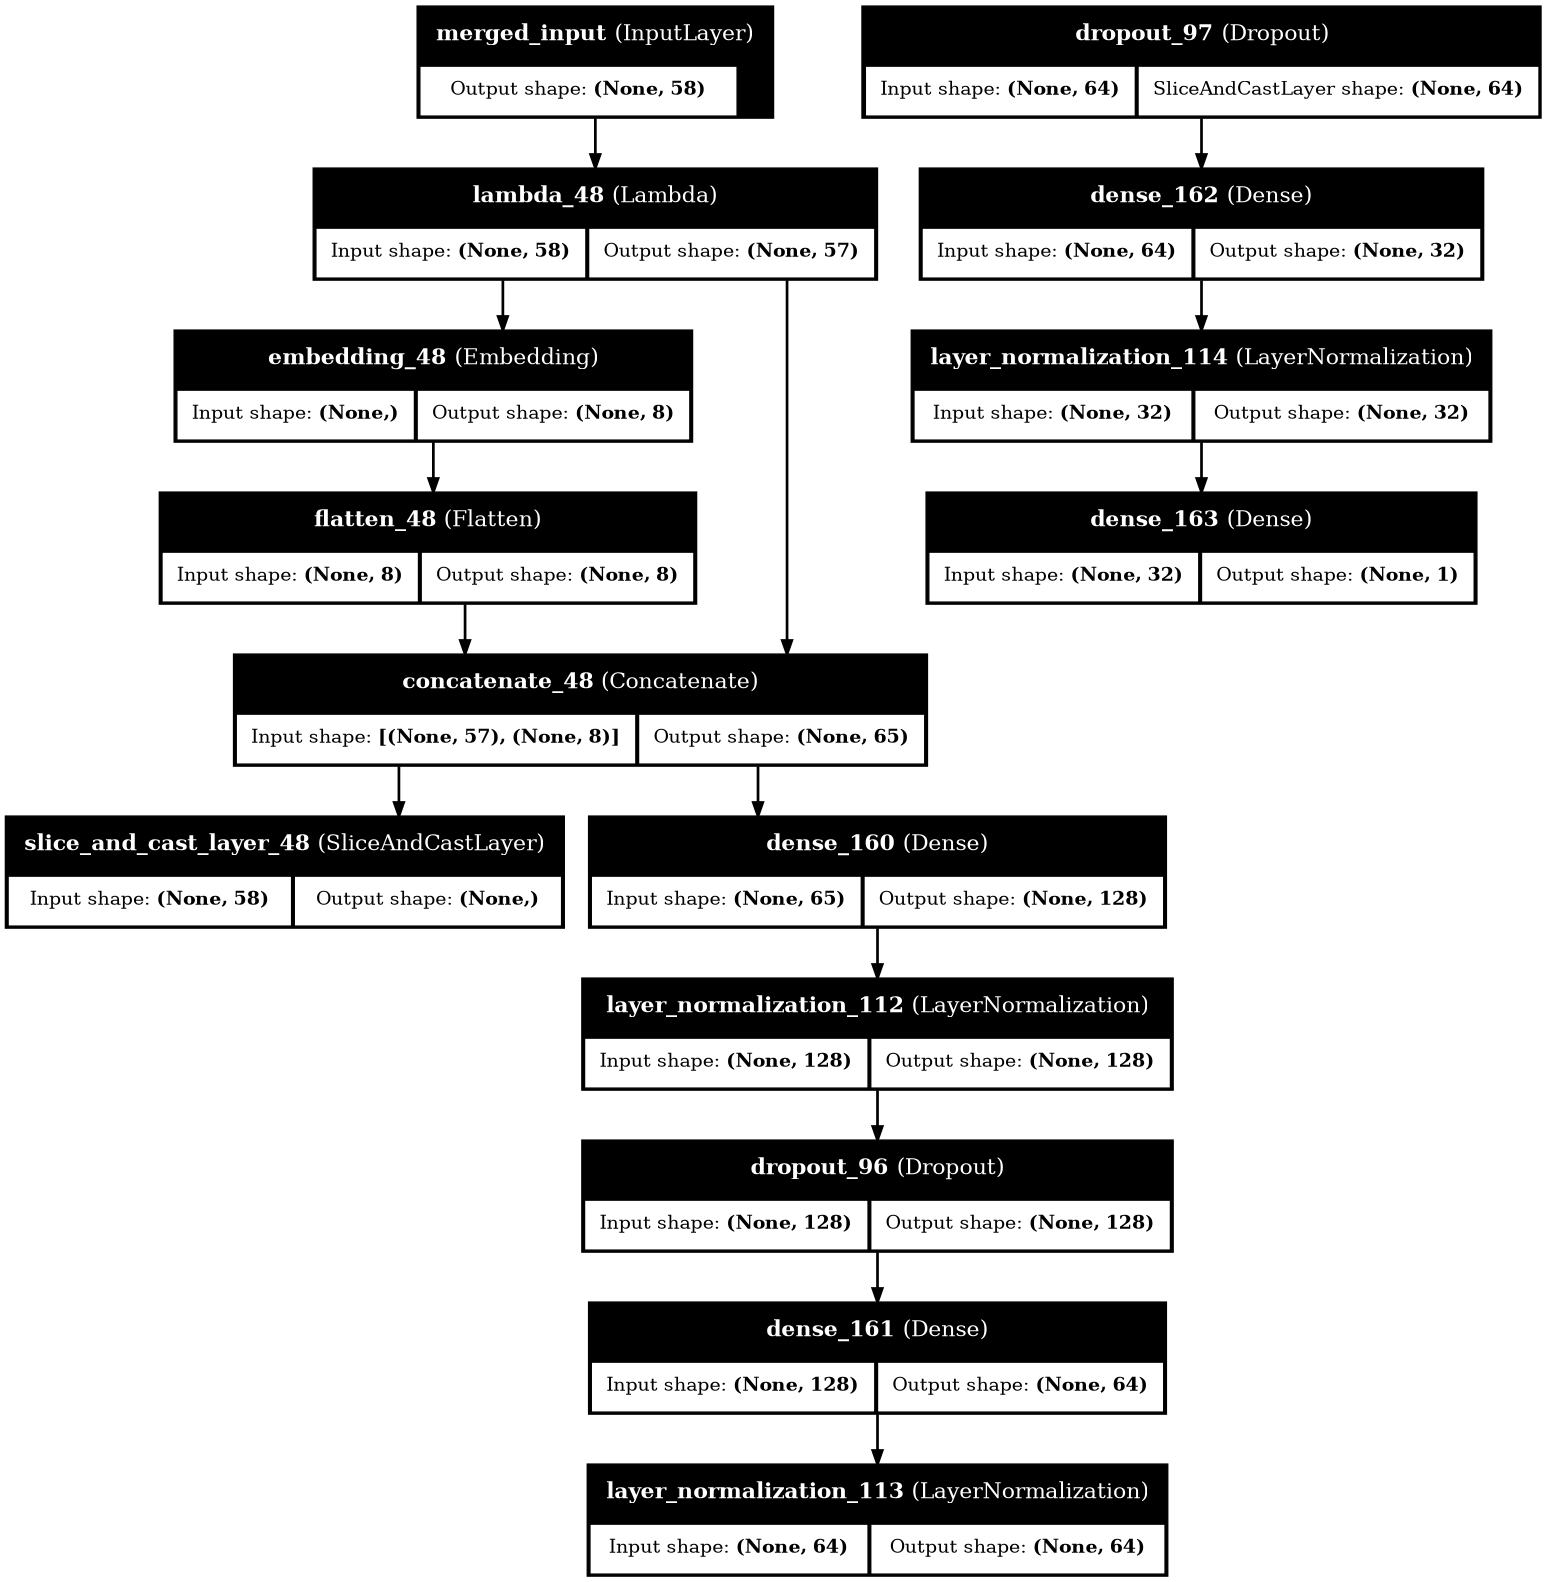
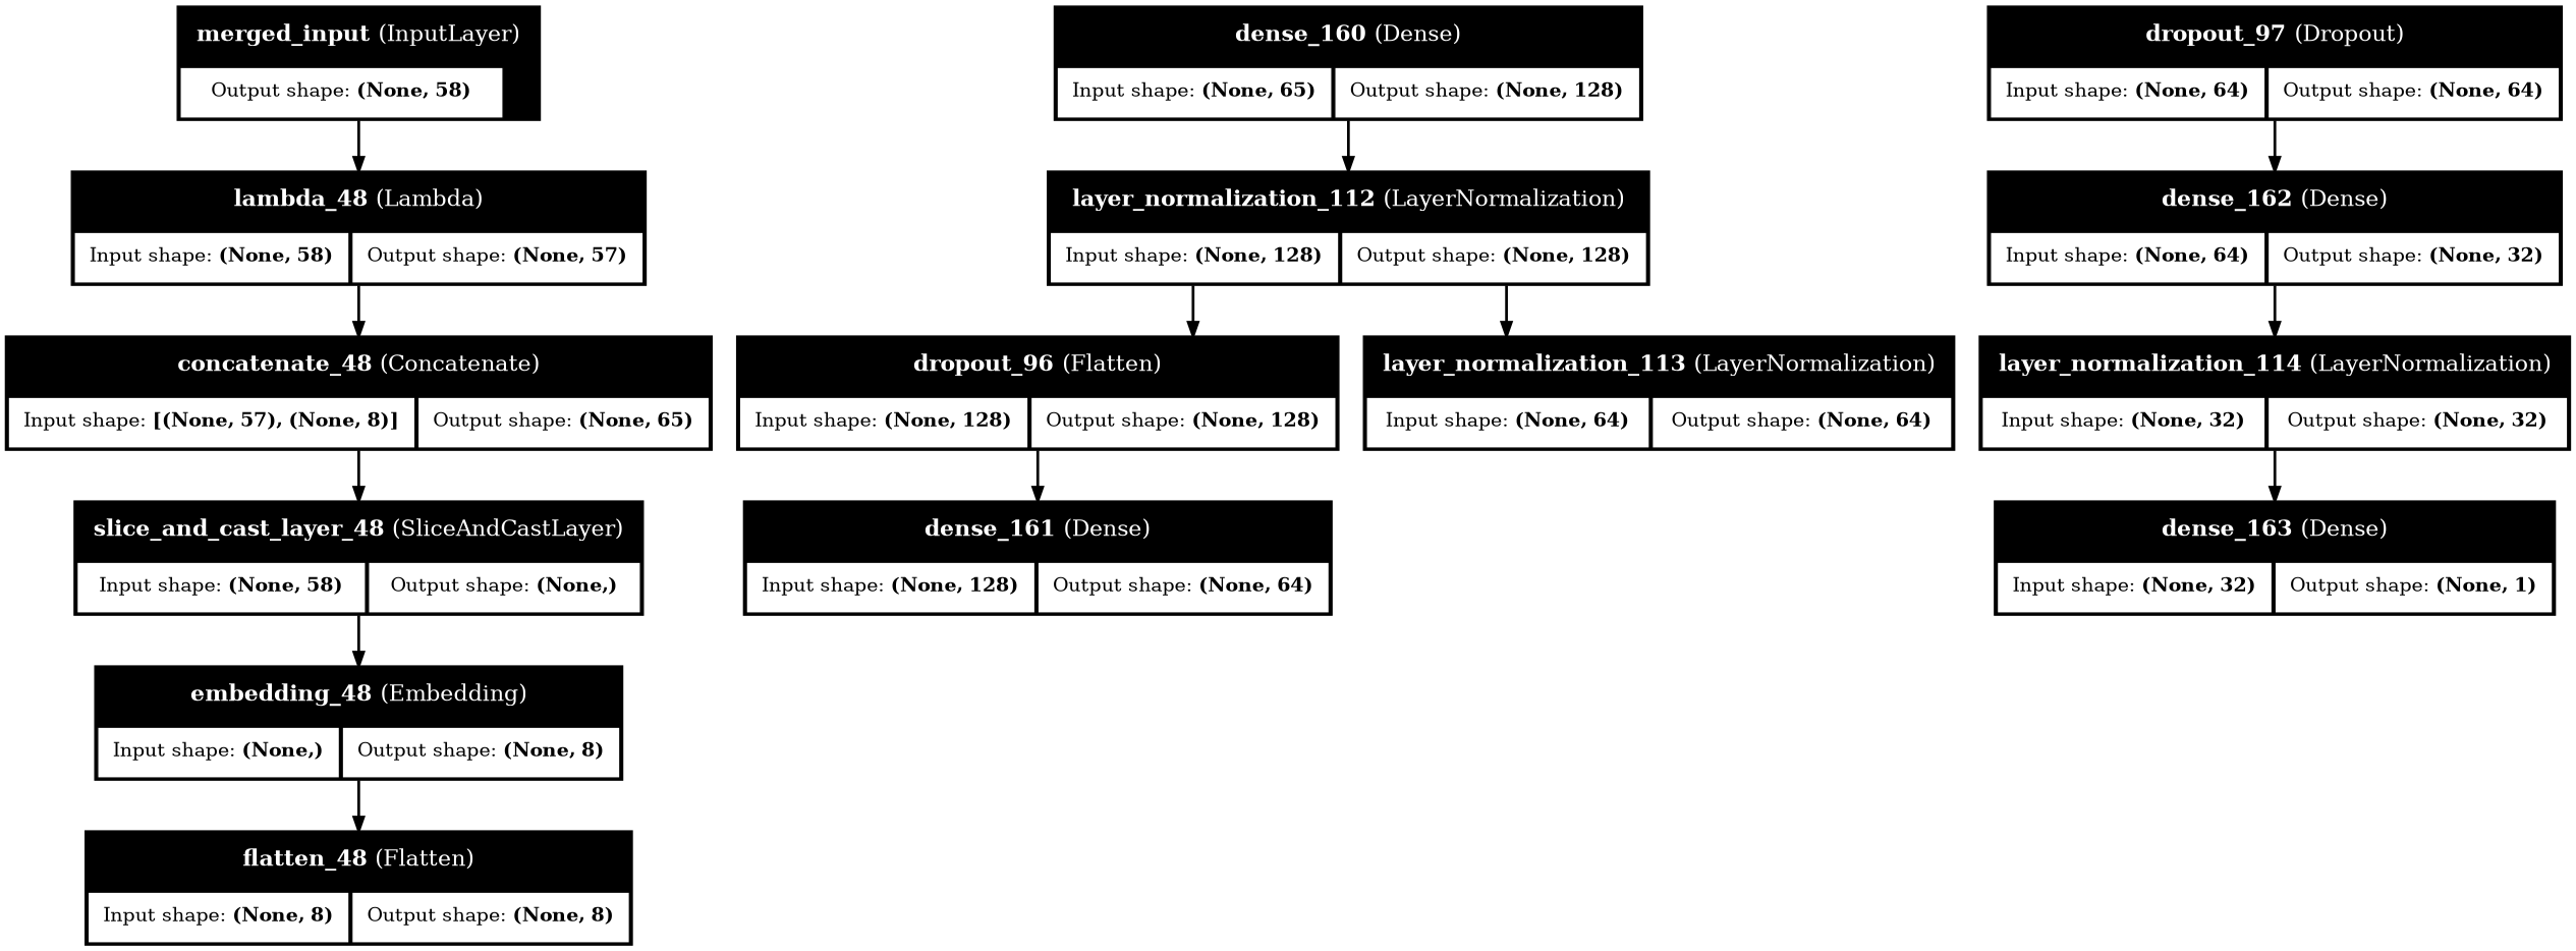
  digraph {
    concentrate=true
    fontname="DejaVu Serif"
    rankdir=TB
    splines=ortho
    node [border=0 fontname="DejaVu Serif" margin=0 shape=record]
    edge [fontname="DejaVu Serif" penwidth=2]
    n1 [label=<<table border="0" cellborder="1" bgcolor="black" cellpadding="10"><tr><td colspan="2" bgcolor="black"><font point-size="16" color="white"><b>merged_input</b> (InputLayer)</font></td></tr><tr><td bgcolor="white"><font point-size="14">Output shape: <b>(None, 58)</b></font></td></tr></table>>]
    n2 [label=<<table border="0" cellborder="1" bgcolor="black" cellpadding="10"><tr><td colspan="2" bgcolor="black"><font point-size="16" color="white"><b>lambda_48</b> (Lambda)</font></td></tr><tr><td bgcolor="white"><font point-size="14">Input shape: <b>(None, 58)</b></font></td><td bgcolor="white"><font point-size="14">Output shape: <b>(None, 57)</b></font></td></tr></table>>]
    n3 [label=<<table border="0" cellborder="1" bgcolor="black" cellpadding="10"><tr><td colspan="2" bgcolor="black"><font point-size="16" color="white"><b>slice_and_cast_layer_48</b> (SliceAndCastLayer)</font></td></tr><tr><td bgcolor="white"><font point-size="14">Input shape: <b>(None, 58)</b></font></td><td bgcolor="white"><font point-size="14">Output shape: <b>(None,)</b></font></td></tr></table>>]
    n4 [label=<<table border="0" cellborder="1" bgcolor="black" cellpadding="10"><tr><td colspan="2" bgcolor="black"><font point-size="16" color="white"><b>embedding_48</b> (Embedding)</font></td></tr><tr><td bgcolor="white"><font point-size="14">Input shape: <b>(None,)</b></font></td><td bgcolor="white"><font point-size="14">Output shape: <b>(None, 8)</b></font></td></tr></table>>]
    n5 [label=<<table border="0" cellborder="1" bgcolor="black" cellpadding="10"><tr><td colspan="2" bgcolor="black"><font point-size="16" color="white"><b>concatenate_48</b> (Concatenate)</font></td></tr><tr><td bgcolor="white"><font point-size="14">Input shape: <b>[(None, 57), (None, 8)]</b></font></td><td bgcolor="white"><font point-size="14">Output shape: <b>(None, 65)</b></font></td></tr></table>>]
    n6 [label=<<table border="0" cellborder="1" bgcolor="black" cellpadding="10"><tr><td colspan="2" bgcolor="black"><font point-size="16" color="white"><b>flatten_48</b> (Flatten)</font></td></tr><tr><td bgcolor="white"><font point-size="14">Input shape: <b>(None, 8)</b></font></td><td bgcolor="white"><font point-size="14">Output shape: <b>(None, 8)</b></font></td></tr></table>>]
    n7 [label=<<table border="0" cellborder="1" bgcolor="black" cellpadding="10"><tr><td colspan="2" bgcolor="black"><font point-size="16" color="white"><b>dense_160</b> (Dense)</font></td></tr><tr><td bgcolor="white"><font point-size="14">Input shape: <b>(None, 65)</b></font></td><td bgcolor="white"><font point-size="14">Output shape: <b>(None, 128)</b></font></td></tr></table>>]
    n8 [label=<<table border="0" cellborder="1" bgcolor="black" cellpadding="10"><tr><td colspan="2" bgcolor="black"><font point-size="16" color="white"><b>layer_normalization_112</b> (LayerNormalization)</font></td></tr><tr><td bgcolor="white"><font point-size="14">Input shape: <b>(None, 128)</b></font></td><td bgcolor="white"><font point-size="14">Output shape: <b>(None, 128)</b></font></td></tr></table>>]
-   n9 [label=<<table border="0" cellborder="1" bgcolor="black" cellpadding="10"><tr><td colspan="2" bgcolor="black"><font point-size="16" color="white"><b>dropout_96</b> (Dropout)</font></td></tr><tr><td bgcolor="white"><font point-size="14">Input shape: <b>(None, 128)</b></font></td><td bgcolor="white"><font point-size="14">Output shape: <b>(None, 128)</b></font></td></tr></table>>]
+   n9 [label=<<table border="0" cellborder="1" bgcolor="black" cellpadding="10"><tr><td colspan="2" bgcolor="black"><font point-size="16" color="white"><b>dropout_96</b> (Flatten)</font></td></tr><tr><td bgcolor="white"><font point-size="14">Input shape: <b>(None, 128)</b></font></td><td bgcolor="white"><font point-size="14">Output shape: <b>(None, 128)</b></font></td></tr></table>>]
    n10 [label=<<table border="0" cellborder="1" bgcolor="black" cellpadding="10"><tr><td colspan="2" bgcolor="black"><font point-size="16" color="white"><b>dense_161</b> (Dense)</font></td></tr><tr><td bgcolor="white"><font point-size="14">Input shape: <b>(None, 128)</b></font></td><td bgcolor="white"><font point-size="14">Output shape: <b>(None, 64)</b></font></td></tr></table>>]
    n11 [label=<<table border="0" cellborder="1" bgcolor="black" cellpadding="10"><tr><td colspan="2" bgcolor="black"><font point-size="16" color="white"><b>layer_normalization_113</b> (LayerNormalization)</font></td></tr><tr><td bgcolor="white"><font point-size="14">Input shape: <b>(None, 64)</b></font></td><td bgcolor="white"><font point-size="14">Output shape: <b>(None, 64)</b></font></td></tr></table>>]
-   n12 [label=<<table border="0" cellborder="1" bgcolor="black" cellpadding="10"><tr><td colspan="2" bgcolor="black"><font point-size="16" color="white"><b>dropout_97</b> (Dropout)</font></td></tr><tr><td bgcolor="white"><font point-size="14">Input shape: <b>(None, 64)</b></font></td><td bgcolor="white"><font point-size="14">SliceAndCastLayer shape: <b>(None, 64)</b></font></td></tr></table>>]
+   n12 [label=<<table border="0" cellborder="1" bgcolor="black" cellpadding="10"><tr><td colspan="2" bgcolor="black"><font point-size="16" color="white"><b>dropout_97</b> (Dropout)</font></td></tr><tr><td bgcolor="white"><font point-size="14">Input shape: <b>(None, 64)</b></font></td><td bgcolor="white"><font point-size="14">Output shape: <b>(None, 64)</b></font></td></tr></table>>]
    n13 [label=<<table border="0" cellborder="1" bgcolor="black" cellpadding="10"><tr><td colspan="2" bgcolor="black"><font point-size="16" color="white"><b>dense_162</b> (Dense)</font></td></tr><tr><td bgcolor="white"><font point-size="14">Input shape: <b>(None, 64)</b></font></td><td bgcolor="white"><font point-size="14">Output shape: <b>(None, 32)</b></font></td></tr></table>>]
    n14 [label=<<table border="0" cellborder="1" bgcolor="black" cellpadding="10"><tr><td colspan="2" bgcolor="black"><font point-size="16" color="white"><b>layer_normalization_114</b> (LayerNormalization)</font></td></tr><tr><td bgcolor="white"><font point-size="14">Input shape: <b>(None, 32)</b></font></td><td bgcolor="white"><font point-size="14">Output shape: <b>(None, 32)</b></font></td></tr></table>>]
    n15 [label=<<table border="0" cellborder="1" bgcolor="black" cellpadding="10"><tr><td colspan="2" bgcolor="black"><font point-size="16" color="white"><b>dense_163</b> (Dense)</font></td></tr><tr><td bgcolor="white"><font point-size="14">Input shape: <b>(None, 32)</b></font></td><td bgcolor="white"><font point-size="14">Output shape: <b>(None, 1)</b></font></td></tr></table>>]
    n1 -> n2
    n2 -> n5
-   n2 -> n4
+   n3 -> n4
    n4 -> n6
    n5 -> n3
-   n5 -> n7
-   n6 -> n5
    n7 -> n8
    n8 -> n9
    n9 -> n10
-   n10 -> n11
+   n8 -> n11
    n12 -> n13
    n13 -> n14
    n14 -> n15
  }
